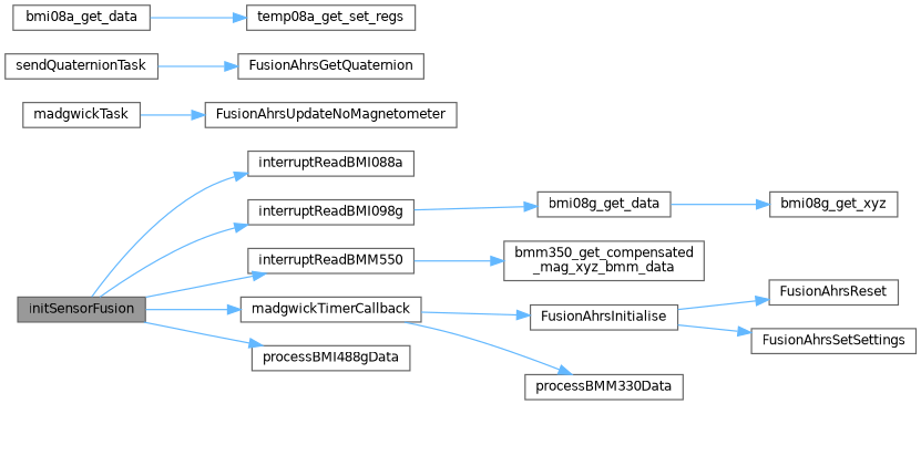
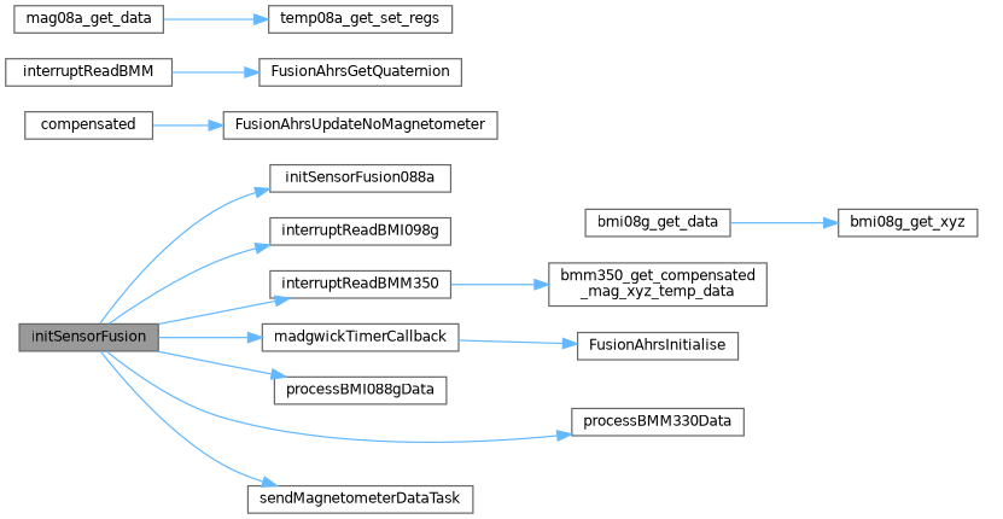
  digraph {
    rankdir=LR
    node [color=grey40 fillcolor=white fontname=Helvetica fontsize=10 shape=box style=filled]
    edge [color=steelblue1 fontname=Helvetica fontsize=10 labelfontname=Helvetica labelfontsize=10 style=solid]
    n1 [color=gray40 fillcolor=grey60 fontcolor=black height=0.2 label=initSensorFusion width=0.4]
-   n2 [height=0.2 label=interruptReadBMI088a width=0.4]
+   n2 [height=0.2 label=initSensorFusion088a width=0.4]
    n3 [height=0.2 label=interruptReadBMI098g width=0.4]
-   n4 [height=0.2 label=interruptReadBMM550 width=0.4]
+   n4 [height=0.2 label=interruptReadBMM350 width=0.4]
    n5 [height=0.2 label=madgwickTimerCallback width=0.4]
-   n6 [height=0.2 label=processBMI488gData width=0.4]
+   n6 [height=0.2 label=processBMI088gData width=0.4]
    n7 [height=0.2 label=processBMM330Data width=0.4]
+   n8 [height=0.2 label=sendMagnetometerDataTask width=0.4]
    n9 [height=0.2 label=FusionAhrsInitialise width=0.4]
-   n10 [height=0.2 label=FusionAhrsReset width=0.4]
-   n11 [height=0.2 label=FusionAhrsSetSettings width=0.4]
    n12 [height=0.2 label=bmi08g_get_data width=0.4]
-   n13 [height=0.2 label="bmm350_get_compensated\l_mag_xyz_bmm_data" width=0.4]
-   n14 [height=0.2 label=madgwickTask width=0.4]
+   n13 [height=0.2 label="bmm350_get_compensated\l_mag_xyz_temp_data" width=0.4]
+   n14 [height=0.2 label=compensated width=0.4]
    n15 [height=0.2 label=FusionAhrsUpdateNoMagnetometer width=0.4]
-   n16 [height=0.2 label=sendQuaternionTask width=0.4]
+   n16 [height=0.2 label=interruptReadBMM width=0.4]
    n17 [height=0.2 label=FusionAhrsGetQuaternion width=0.4]
-   n18 [height=0.2 label=bmi08a_get_data width=0.4]
+   n18 [height=0.2 label=mag08a_get_data width=0.4]
    n19 [height=0.2 label=temp08a_get_set_regs width=0.4]
    n20 [height=0.2 label=bmi08g_get_xyz width=0.4]
    n1 -> n2
    n1 -> n3
    n1 -> n4
    n1 -> n5
    n1 -> n6
-   n5 -> n7
-   n3 -> n12
+   n1 -> n7
+   n1 -> n8
    n4 -> n13
    n5 -> n9
-   n9 -> n10
-   n9 -> n11
    n12 -> n20
    n14 -> n15
    n16 -> n17
    n18 -> n19
  }
